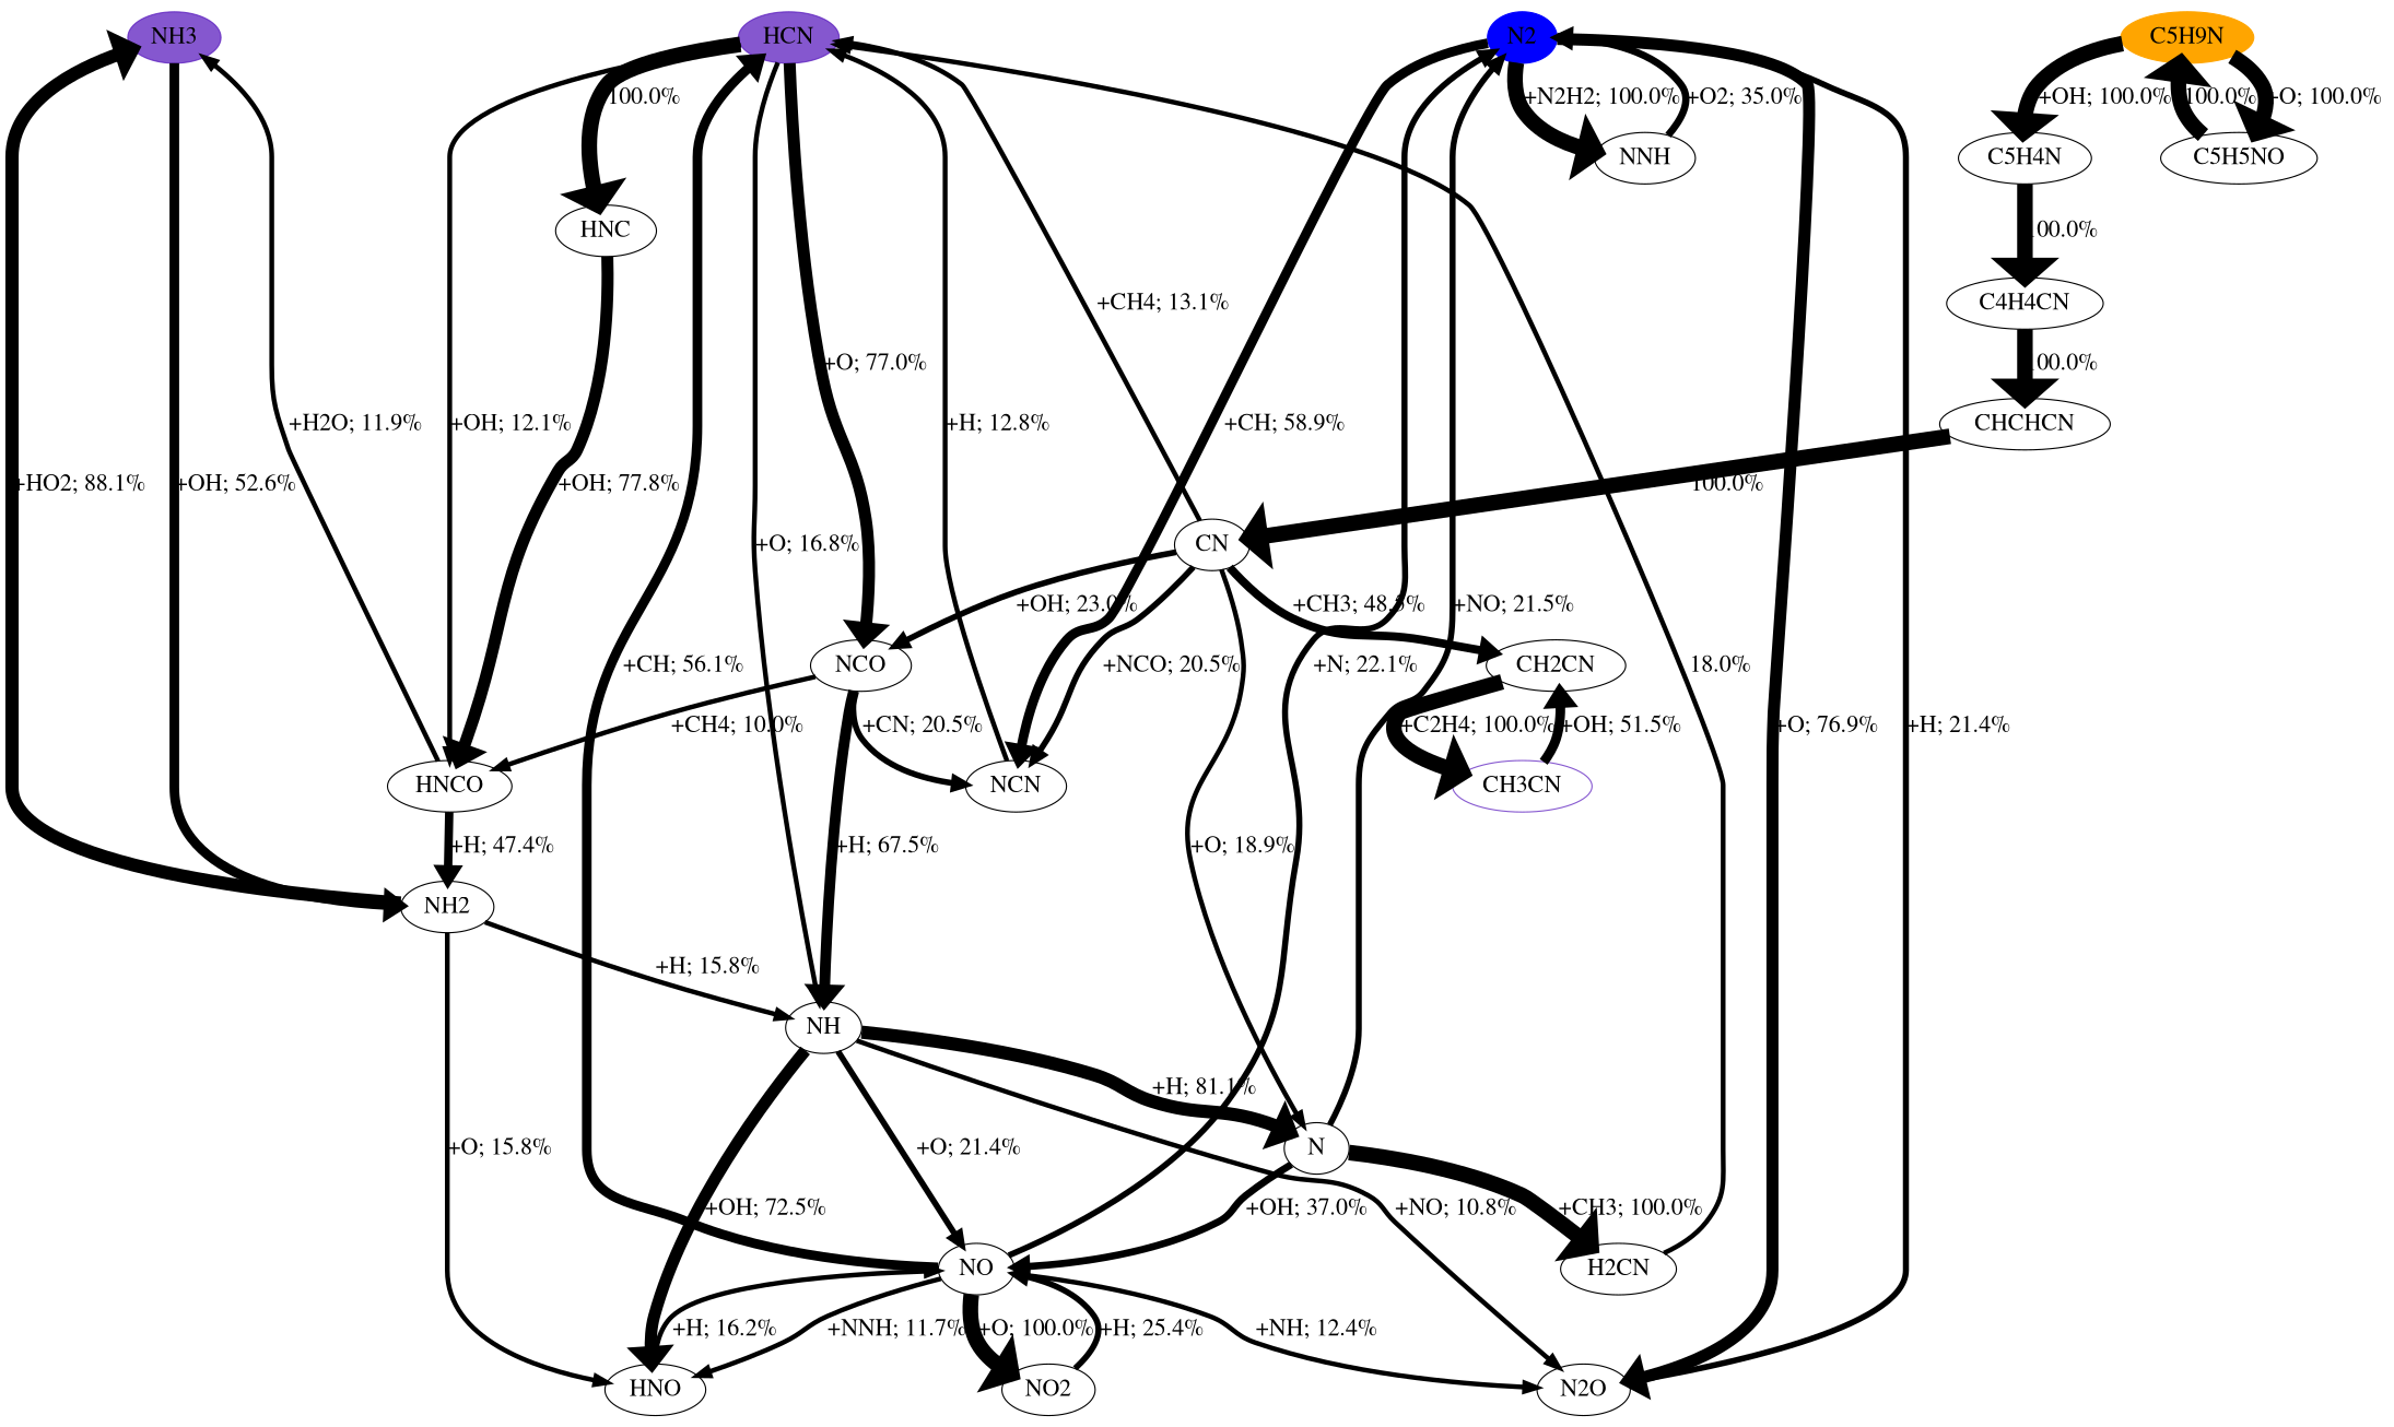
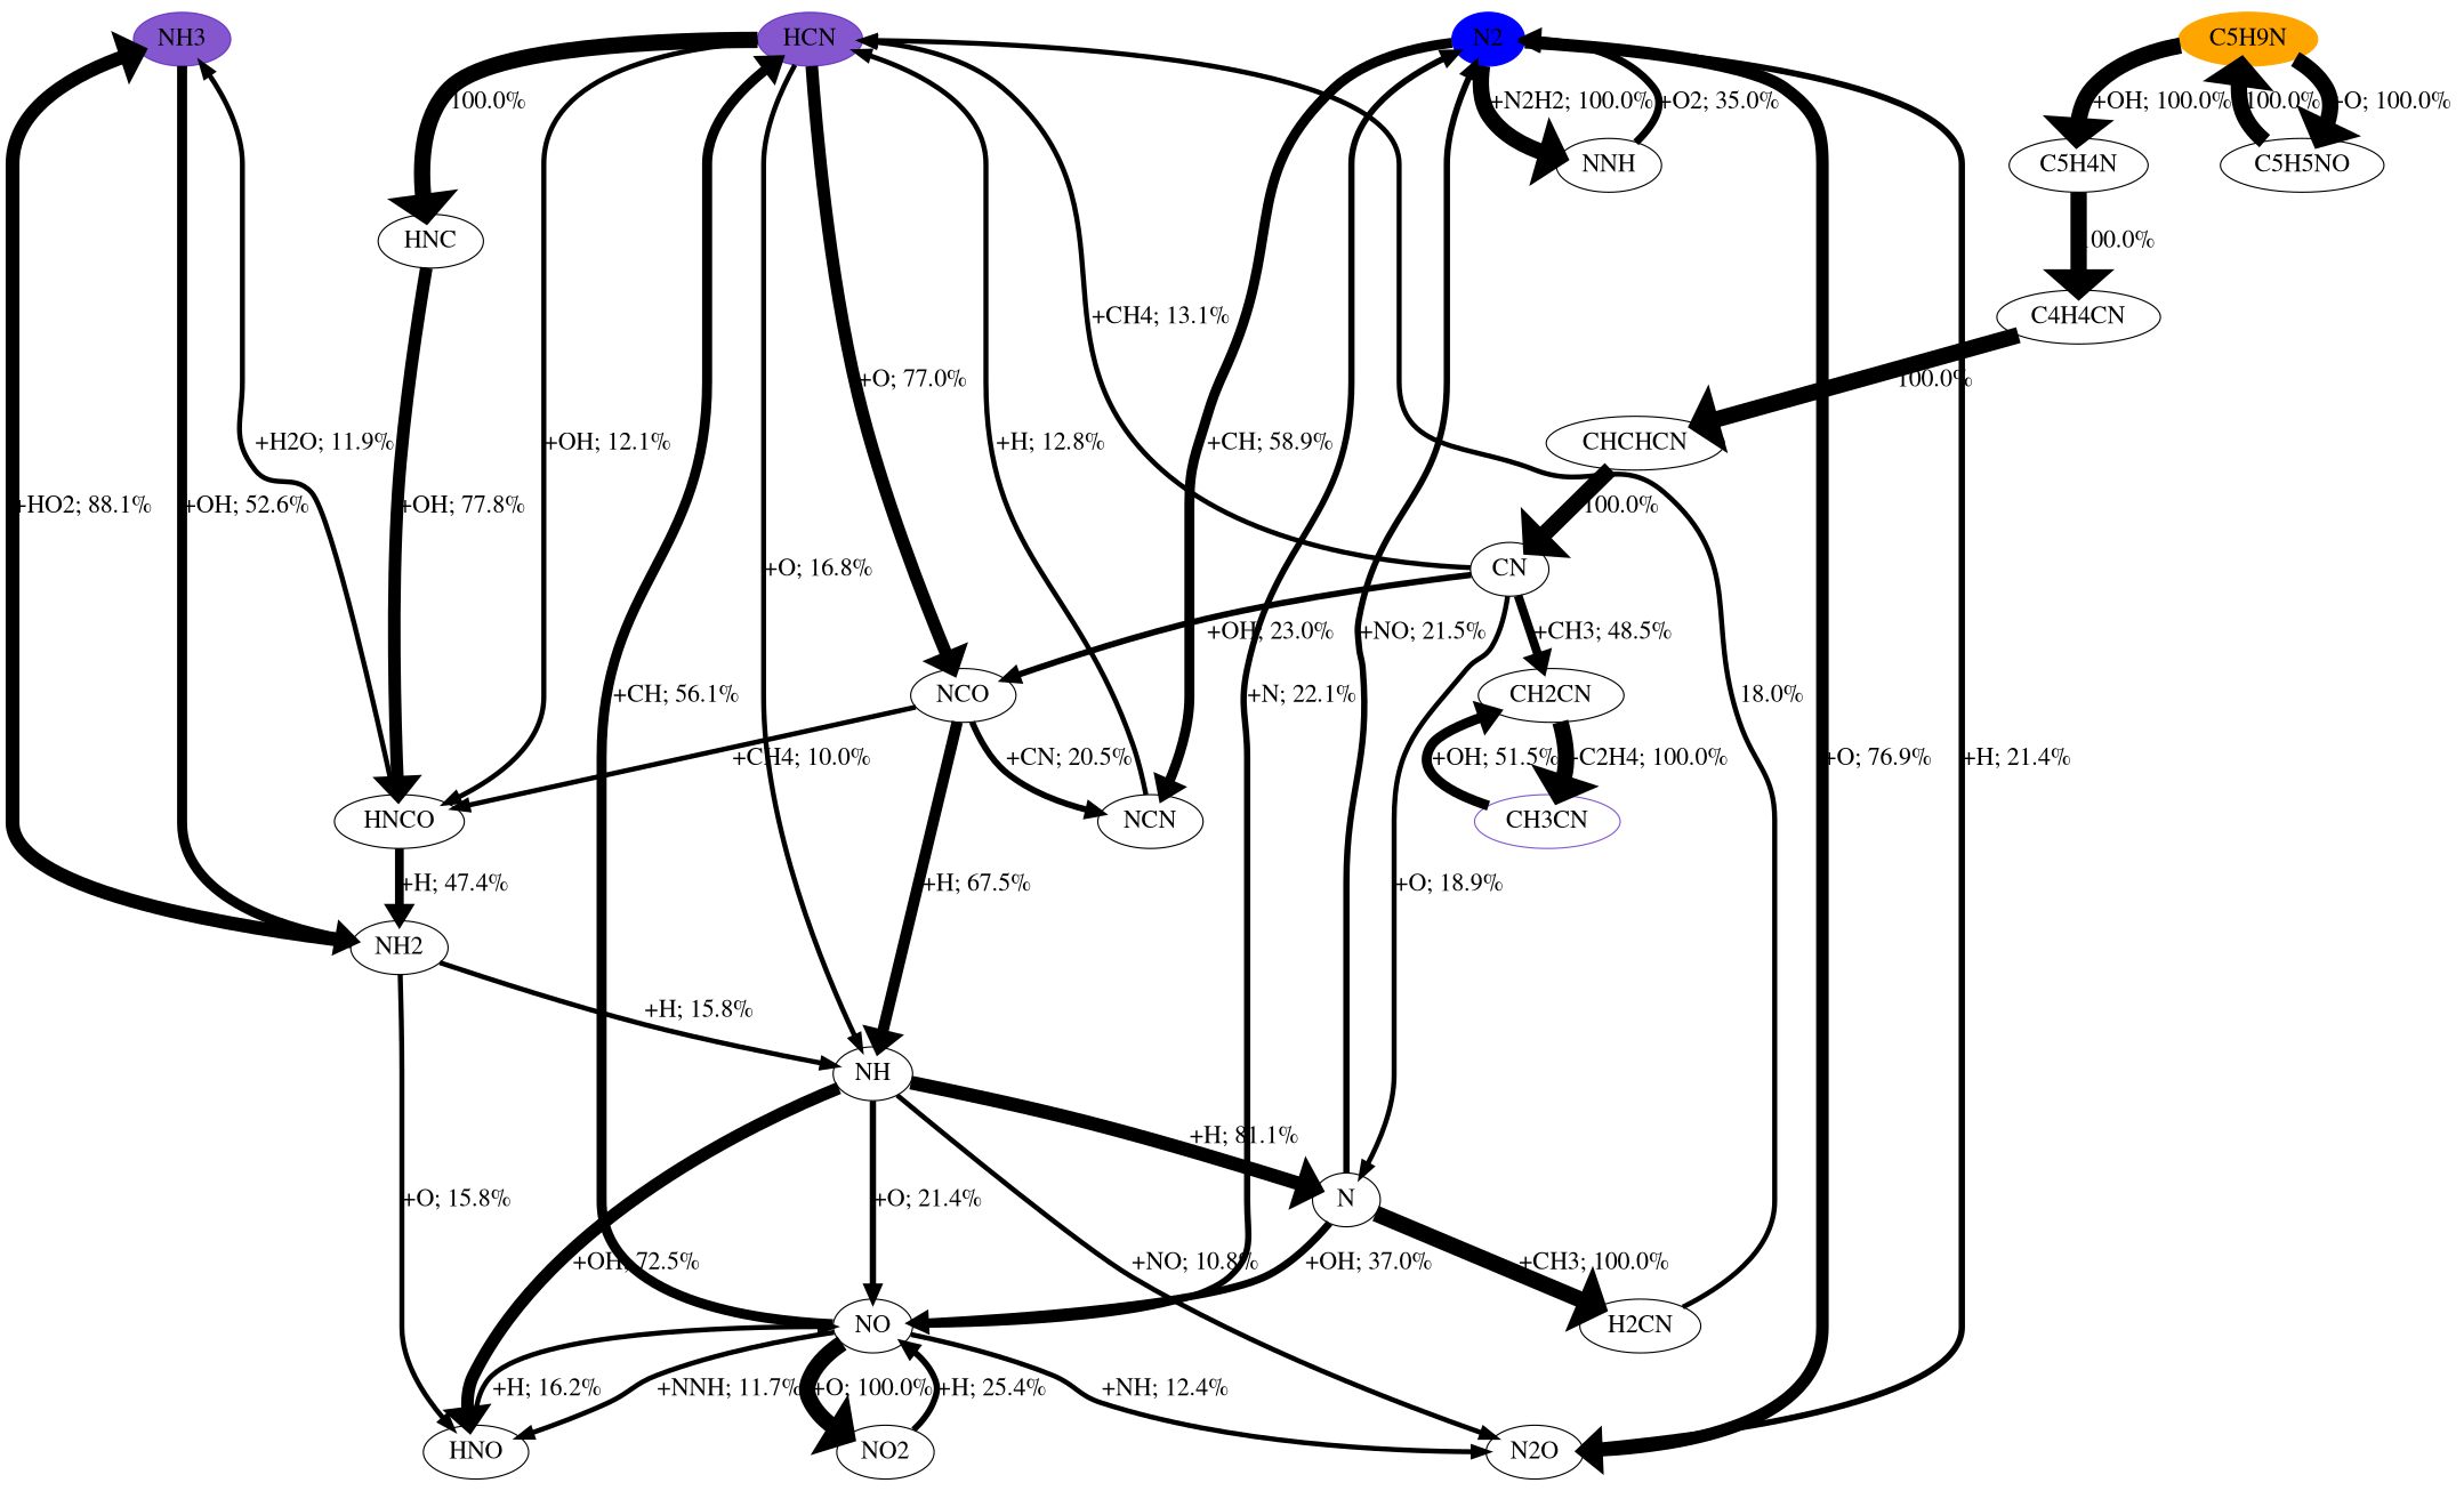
  digraph {
    b="0,0,1558,558"
    rankdir=TB
    node [fontname=Times fontsize=20]
    edge [fontcolor=black fontname=Times fontsize=20 penwidth=4]
    N2 [color=blue fillcolor=blue style=filled]
    HCN [color="#500dbab1" fillcolor="#500dbab1" style=filled]
    n3 [color=orange fillcolor=orange label=C5H9N style=filled]
    NH3 [color="#500dbab1" fillcolor="#500dbab1" style=filled]
    N2O
    NNH
    NCN
    NH
    HNC
    HNCO
    NCO
    C5H4N
    C5H5NO
    NH2
    NO
    HNO
    NO2
    N
    H2CN
    C4H4CN
    CHCHCN
    CN
    CH2CN
    CH3CN [color="#500dbab1"]
    subgraph sub_1 {
      rank=source
      N2
      HCN
      n3
      NH3
    }
    N2 -> N2O [label="+O; 76.9%" penwidth=10]
    N2 -> NNH [label="+N2H2; 100.0%" penwidth=13]
    N2 -> NCN [label="+CH; 58.9%" penwidth=8]
    HCN -> NH [label="+O; 16.8%"]
    HCN -> HNC [label="100.0%" penwidth=13]
    HCN -> HNCO [label="+OH; 12.1%"]
    HCN -> NCO [label="+O; 77.0%" penwidth=10]
    n3 -> C5H4N [label="+OH; 100.0%" penwidth=13]
    n3 -> C5H5NO [label="+O; 100.0%" penwidth=13]
    NH3 -> NH2 [label="+OH; 52.6%" penwidth=8]
    N2O -> N2 [label="+H; 21.4%" penwidth=5]
    NNH -> N2 [label="+O2; 35.0%" penwidth=6]
    NCN -> HCN [label="+H; 12.8%"]
    NH -> N2O [label="+NO; 10.8%"]
    NH -> NO [label="+O; 21.4%" penwidth=5]
    NH -> HNO [label="+OH; 72.5%" penwidth=10]
    NH -> N [label="+H; 81.1%" penwidth=11]
    HNC -> HNCO [label="+OH; 77.8%" penwidth=10]
    HNCO -> NH3 [label="+H2O; 11.9%"]
    HNCO -> NH2 [label="+H; 47.4%" penwidth=7]
    NCO -> NCN [label="+CN; 20.5%" penwidth=5]
    NCO -> NH [label="+H; 67.5%" penwidth=9]
    NCO -> HNCO [label="+CH4; 10.0%"]
    C5H4N -> C4H4CN [label="100.0%" penwidth=13]
    C5H5NO -> n3 [label="100.0%" penwidth=13]
    NH2 -> NH3 [label="+HO2; 88.1%" penwidth=11]
    NH2 -> NH [label="+H; 15.8%"]
    NH2 -> HNO [label="+O; 15.8%"]
    NO -> N2 [label="+N; 22.1%" penwidth=5]
    NO -> HCN [label="+CH; 56.1%" penwidth=8]
    NO -> N2O [label="+NH; 12.4%"]
    NO -> HNO [label="+NNH; 11.7%"]
    NO -> NO2 [label="+O; 100.0%" penwidth=13]
    HNO -> NO [label="+H; 16.2%"]
    NO2 -> NO [label="+H; 25.4%" penwidth=5]
    N -> N2 [label="+NO; 21.5%" penwidth=5]
    N -> NO [label="+OH; 37.0%" penwidth=6]
    N -> H2CN [label="+CH3; 100.0%" penwidth=13]
    H2CN -> HCN [label="18.0%"]
    C4H4CN -> CHCHCN [label="100.0%" penwidth=13]
    CHCHCN -> CN [label="100.0%" penwidth=13]
    CN -> HCN [label="+CH4; 13.1%"]
-   CN -> NCN [label="+NCO; 20.5%" penwidth=5]
    CN -> NCO [label="+OH; 23.0%" penwidth=5]
    CN -> N [label="+O; 18.9%"]
    CN -> CH2CN [label="+CH3; 48.5%" penwidth=7]
    CH2CN -> CH3CN [label="+C2H4; 100.0%" penwidth=13]
    CH3CN -> CH2CN [label="+OH; 51.5%" penwidth=8]
  }
